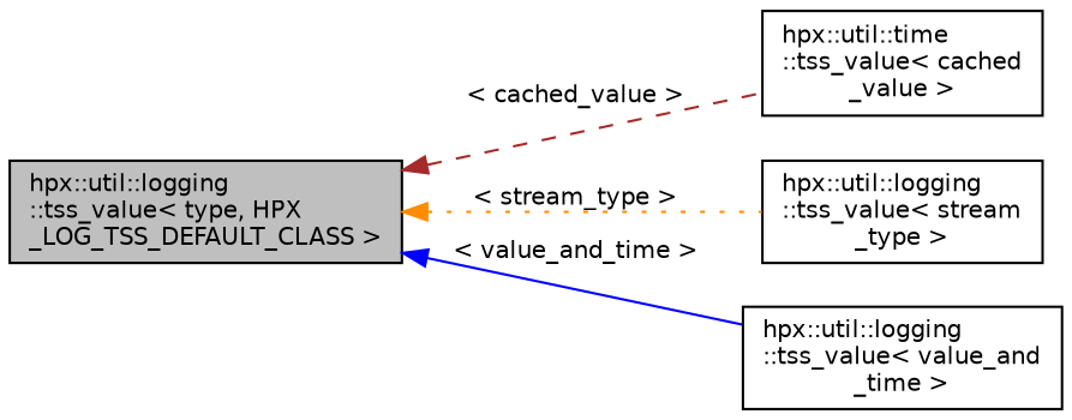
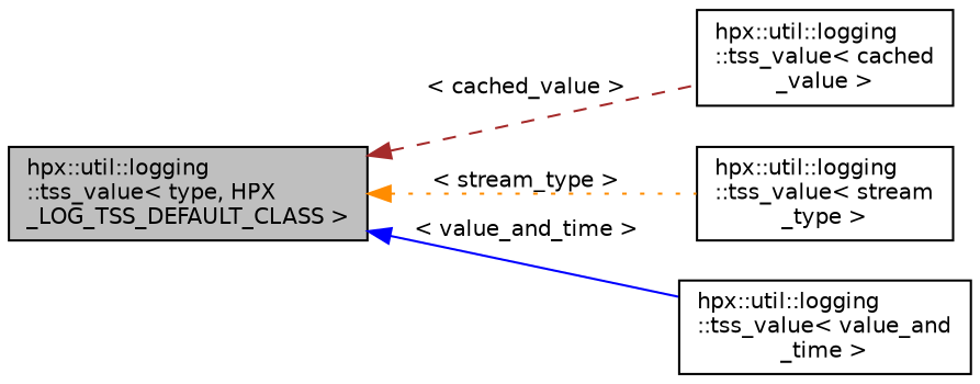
  digraph {
    rankdir=LR
    node [color=black fillcolor=white fontname=Helvetica fontsize=10 shape=record style=filled]
    edge [dir=back fontname=Helvetica fontsize=10 labelfontname=Helvetica labelfontsize=10]
    n1 [fillcolor=grey75 fontcolor=black height=0.2 label="hpx::util::logging\l::tss_value\< type, HPX\l_LOG_TSS_DEFAULT_CLASS \>" width=0.4]
-   n2 [height=0.2 label="hpx::util::time\l::tss_value\< cached\l_value \>" width=0.4]
+   n2 [height=0.2 label="hpx::util::logging\l::tss_value\< cached\l_value \>" width=0.4]
    n3 [height=0.2 label="hpx::util::logging\l::tss_value\< stream\l_type \>" width=0.4]
    n4 [height=0.2 label="hpx::util::logging\l::tss_value\< value_and\l_time \>" width=0.4]
    n1 -> n2 [color=brown label=" \< cached_value \>" style=dashed]
    n1 -> n3 [color=darkorange label=" \< stream_type \>" style=dotted]
    n1 -> n4 [color=blue label=" \< value_and_time \>" style=solid]
  }
